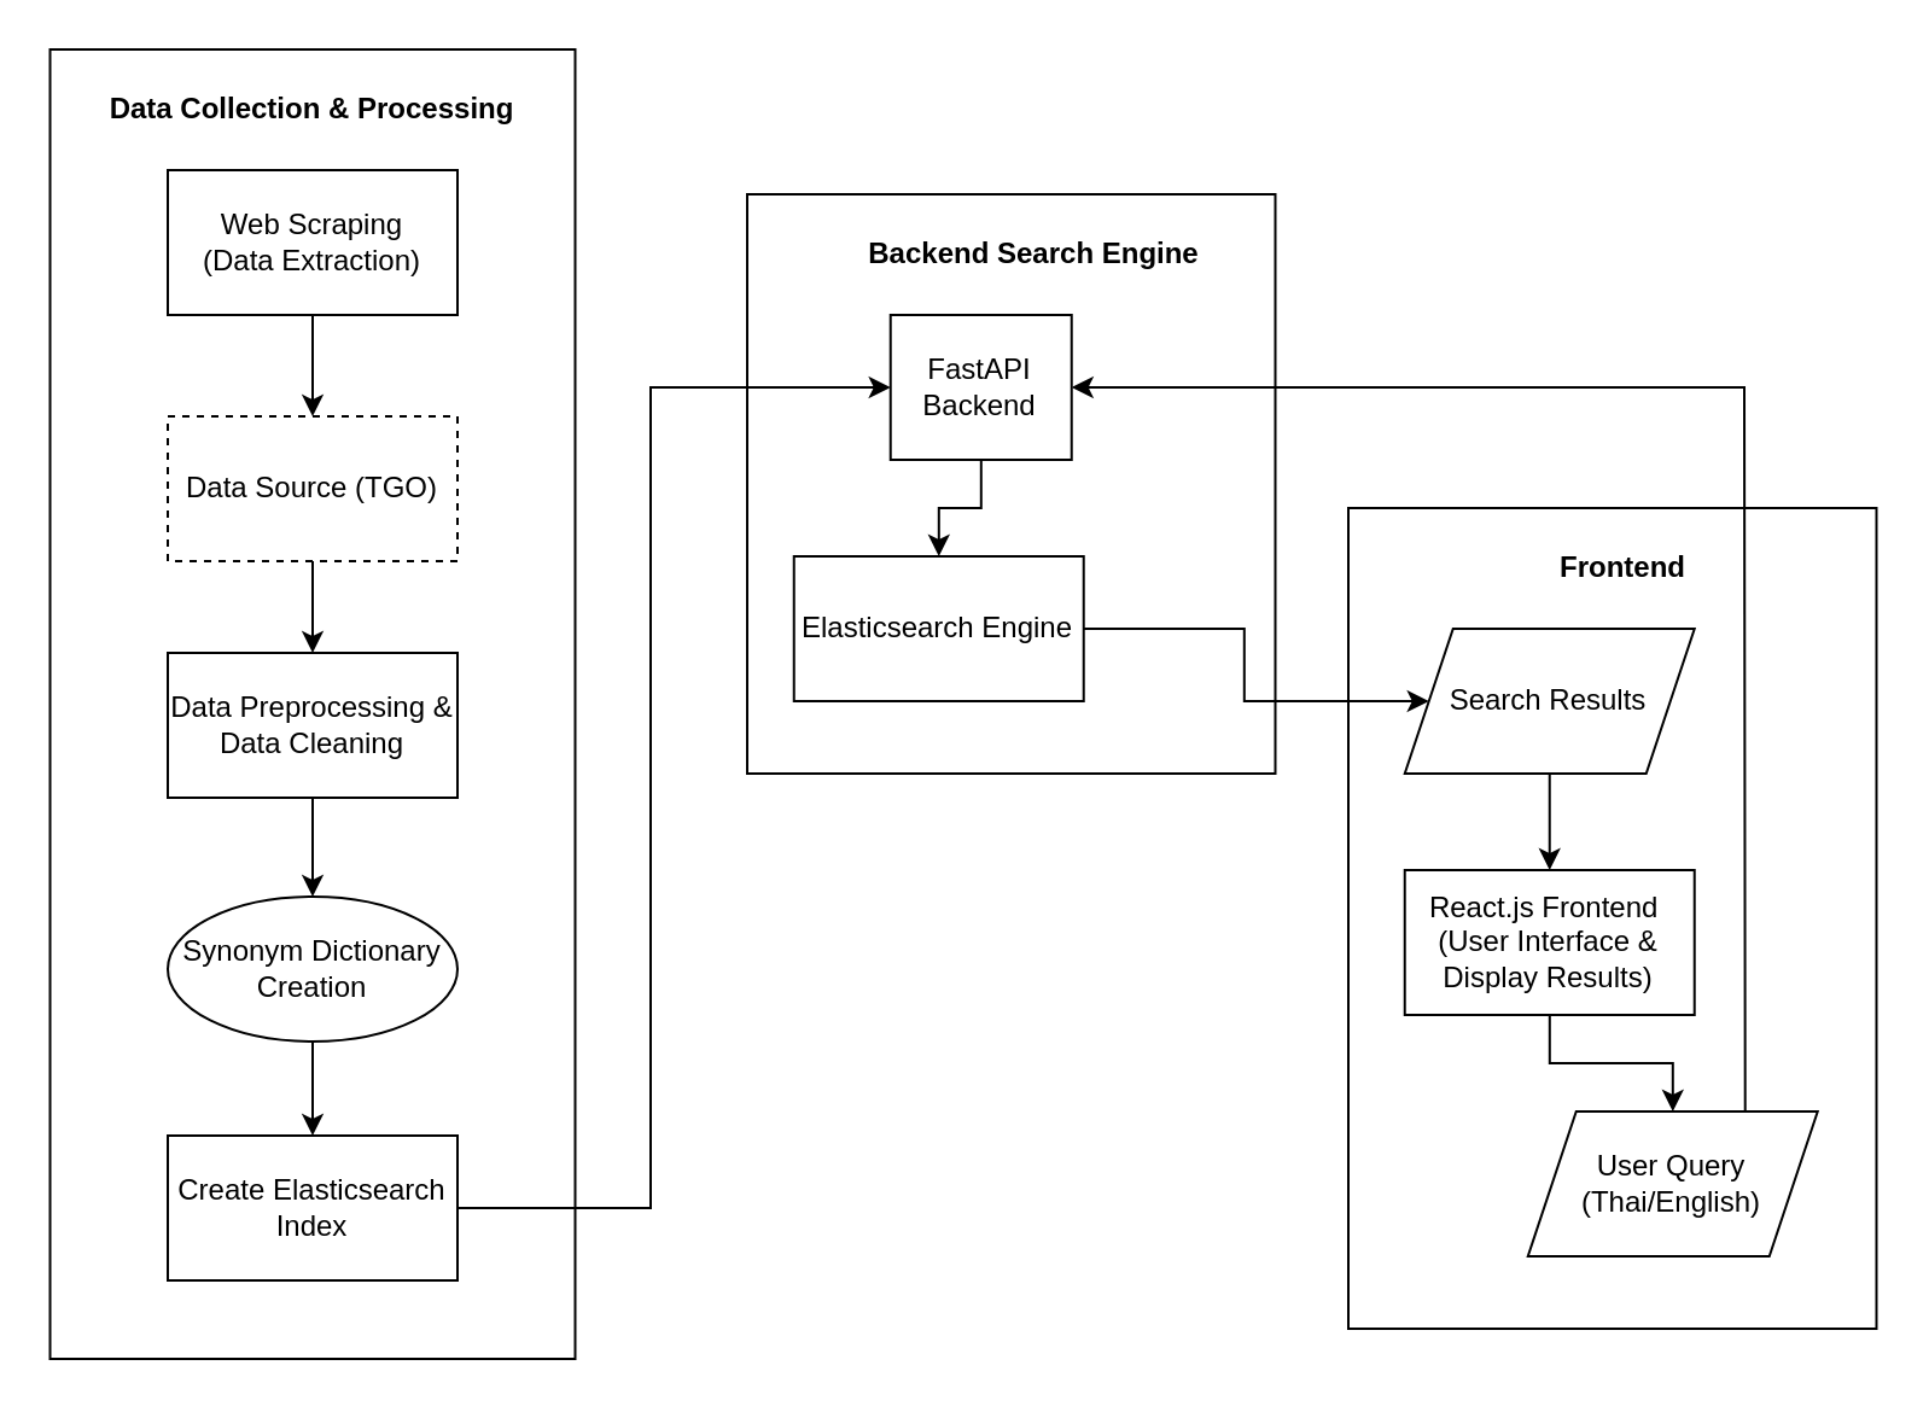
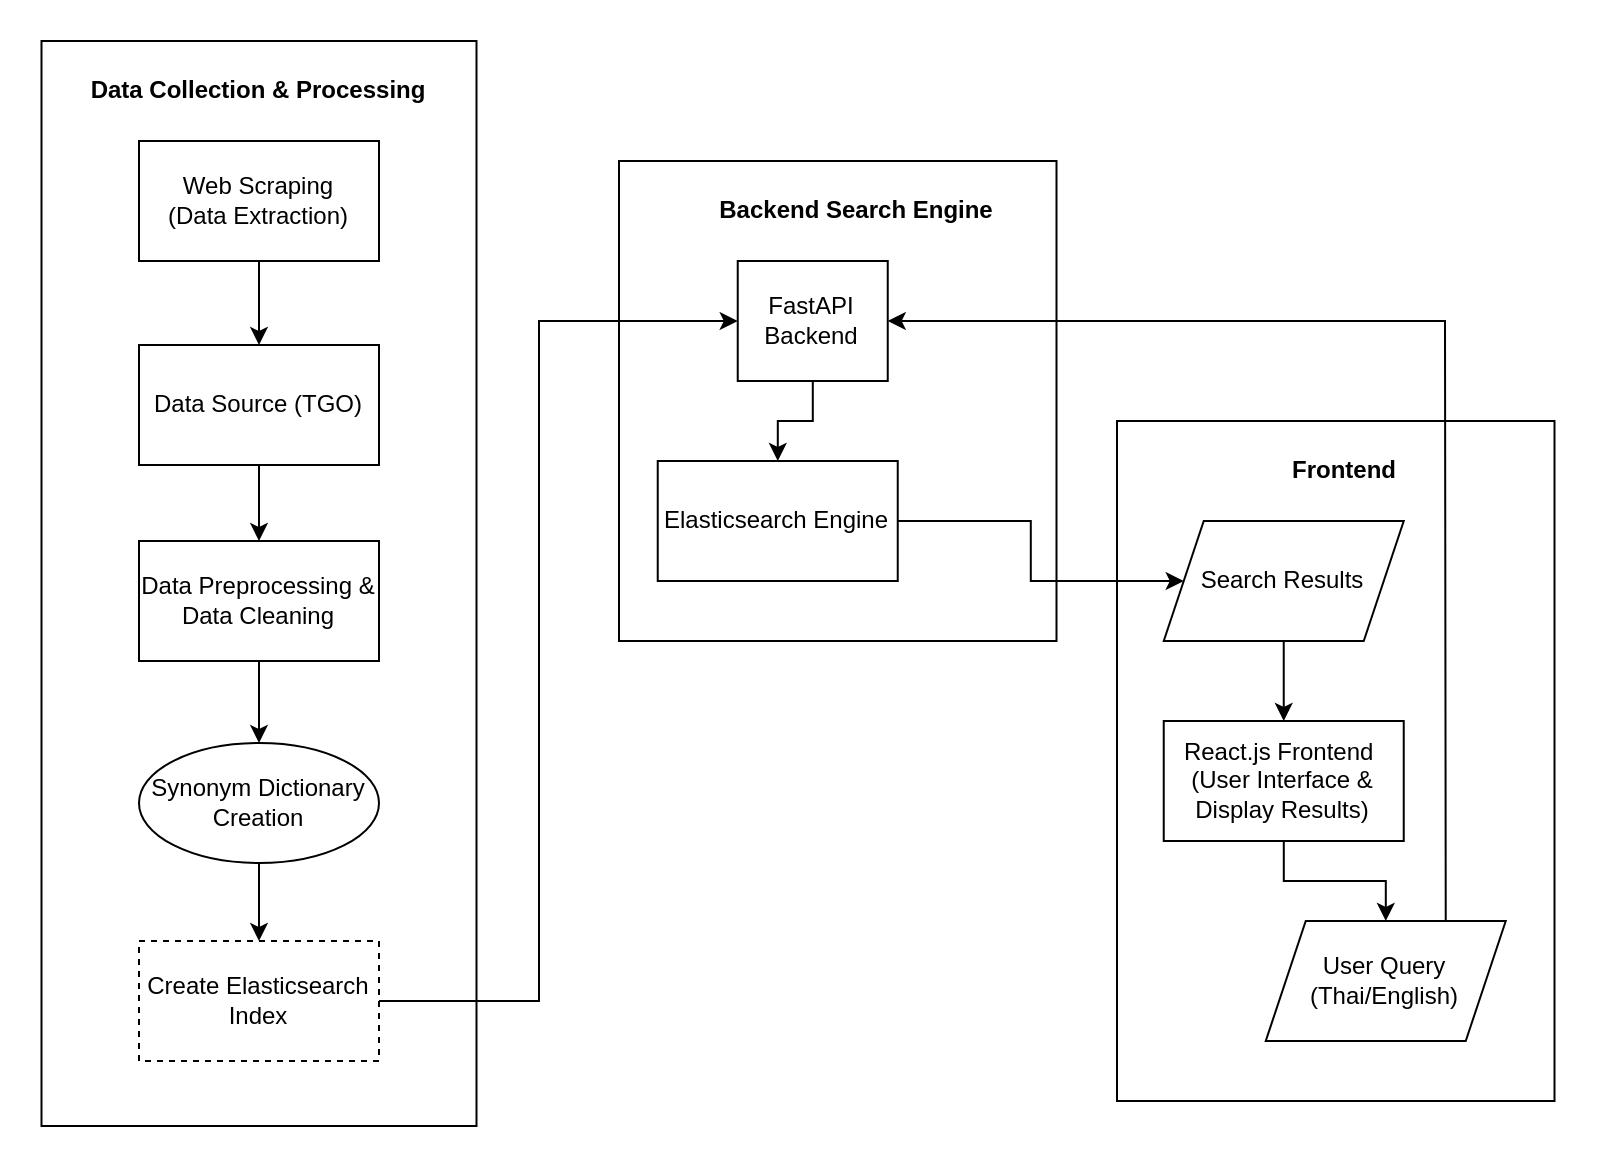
  <mxCell id="0" />
  <mxCell id="1" parent="0" />
  <mxCell id="2" value="" style="rounded=0;whiteSpace=wrap;html=1;movable=1;resizable=1;rotatable=1;deletable=1;editable=1;locked=0;connectable=1;" vertex="1" parent="1"><mxGeometry x="558" y="210" width="218.75" height="340" as="geometry" /></mxCell>
  <mxCell id="3" value="" style="group" vertex="1" connectable="0" parent="1"><mxGeometry x="20.25" y="20" width="217.5" height="542.5" as="geometry" /></mxCell>
  <mxCell id="4" value="" style="rounded=0;whiteSpace=wrap;html=1;movable=1;resizable=1;rotatable=1;deletable=1;editable=1;locked=0;connectable=1;" vertex="1" parent="3"><mxGeometry width="217.5" height="542.5" as="geometry" /></mxCell>
  <mxCell id="5" value="" style="edgeStyle=orthogonalEdgeStyle;rounded=0;orthogonalLoop=1;jettySize=auto;html=1;" edge="1" parent="3" source="6" target="8"><mxGeometry relative="1" as="geometry" /></mxCell>
  <mxCell id="6" value="Data Preprocessing &amp;amp; Data Cleaning" style="rounded=0;whiteSpace=wrap;html=1;" vertex="1" parent="3"><mxGeometry x="48.75" y="250" width="120" height="60" as="geometry" /></mxCell>
  <mxCell id="7" value="" style="edgeStyle=orthogonalEdgeStyle;rounded=0;orthogonalLoop=1;jettySize=auto;html=1;" edge="1" parent="3" source="8" target="9"><mxGeometry relative="1" as="geometry" /></mxCell>
  <mxCell id="8" value="Synonym Dictionary Creation" style="ellipse;whiteSpace=wrap;html=1;" vertex="1" parent="3"><mxGeometry x="48.75" y="351" width="120" height="60" as="geometry" /></mxCell>
- <mxCell id="9" value="Create Elasticsearch Index" style="rounded=0;whiteSpace=wrap;html=1;" vertex="1" parent="3"><mxGeometry x="48.75" y="450" width="120" height="60" as="geometry" /></mxCell>
+ <mxCell id="9" value="Create Elasticsearch Index" style="rounded=0;whiteSpace=wrap;html=1;dashed=1;" vertex="1" parent="3"><mxGeometry x="48.75" y="450" width="120" height="60" as="geometry" /></mxCell>
  <mxCell id="10" value="" style="edgeStyle=orthogonalEdgeStyle;rounded=0;orthogonalLoop=1;jettySize=auto;html=1;" edge="1" parent="3" source="11" target="6"><mxGeometry relative="1" as="geometry" /></mxCell>
- <mxCell id="11" value="Data Source (TGO)" style="rounded=0;whiteSpace=wrap;html=1;dashed=1;" vertex="1" parent="3"><mxGeometry x="48.75" y="152" width="120" height="60" as="geometry" /></mxCell>
+ <mxCell id="11" value="Data Source (TGO)" style="rounded=0;whiteSpace=wrap;html=1;" vertex="1" parent="3"><mxGeometry x="48.75" y="152" width="120" height="60" as="geometry" /></mxCell>
  <mxCell id="12" value="" style="edgeStyle=orthogonalEdgeStyle;rounded=0;orthogonalLoop=1;jettySize=auto;html=1;" edge="1" parent="3" source="13" target="11"><mxGeometry relative="1" as="geometry" /></mxCell>
  <mxCell id="13" value="Web Scraping&lt;br&gt;(Data Extraction)" style="rounded=0;whiteSpace=wrap;html=1;" vertex="1" parent="3"><mxGeometry x="48.75" y="50" width="120" height="60" as="geometry" /></mxCell>
  <mxCell id="14" value="&lt;b&gt;Data Collection &amp;amp; Processing&lt;/b&gt;" style="text;html=1;align=center;verticalAlign=middle;whiteSpace=wrap;rounded=0;" vertex="1" parent="3"><mxGeometry x="23.75" y="10" width="170" height="30" as="geometry" /></mxCell>
  <mxCell id="15" value="" style="group" vertex="1" connectable="0" parent="1"><mxGeometry x="309" y="80" width="218.75" height="240" as="geometry" /></mxCell>
  <mxCell id="16" value="" style="rounded=0;whiteSpace=wrap;html=1;" vertex="1" parent="15"><mxGeometry width="218.75" height="240" as="geometry" /></mxCell>
  <mxCell id="17" value="" style="edgeStyle=orthogonalEdgeStyle;rounded=0;orthogonalLoop=1;jettySize=auto;html=1;" edge="1" parent="15" source="18" target="19"><mxGeometry relative="1" as="geometry" /></mxCell>
  <mxCell id="18" value="FastAPI Backend" style="rounded=0;whiteSpace=wrap;html=1;" vertex="1" parent="15"><mxGeometry x="59.37" y="50" width="75" height="60" as="geometry" /></mxCell>
  <mxCell id="19" value="Elasticsearch Engine" style="rounded=0;whiteSpace=wrap;html=1;" vertex="1" parent="15"><mxGeometry x="19.37" y="150" width="120" height="60" as="geometry" /></mxCell>
  <mxCell id="20" value="Backend Search Engine" style="text;html=1;align=center;verticalAlign=middle;whiteSpace=wrap;rounded=0;fontStyle=1" vertex="1" parent="15"><mxGeometry x="44.37" y="10" width="150" height="30" as="geometry" /></mxCell>
  <mxCell id="21" value="" style="edgeStyle=orthogonalEdgeStyle;rounded=0;orthogonalLoop=1;jettySize=auto;html=1;" edge="1" parent="1" source="19" target="27"><mxGeometry relative="1" as="geometry" /></mxCell>
  <mxCell id="22" value="" style="endArrow=classic;html=1;rounded=0;exitX=0.75;exitY=0;exitDx=0;exitDy=0;entryX=1;entryY=0.5;entryDx=0;entryDy=0;" edge="1" parent="1" target="18"><mxGeometry width="50" height="50" relative="1" as="geometry"><mxPoint x="722.37" y="460" as="sourcePoint" /><mxPoint x="488.37" y="160" as="targetPoint" /><Array as="points"><mxPoint x="722" y="160" /></Array></mxGeometry></mxCell>
  <mxCell id="23" value="" style="endArrow=classic;html=1;rounded=0;exitX=1;exitY=0.5;exitDx=0;exitDy=0;entryX=0;entryY=0.5;entryDx=0;entryDy=0;" edge="1" parent="1" source="9" target="18"><mxGeometry width="50" height="50" relative="1" as="geometry"><mxPoint x="589" y="430" as="sourcePoint" /><mxPoint x="329" y="500" as="targetPoint" /><Array as="points"><mxPoint x="269" y="500" /><mxPoint x="269" y="160" /></Array></mxGeometry></mxCell>
  <mxCell id="24" value="" style="edgeStyle=orthogonalEdgeStyle;rounded=0;orthogonalLoop=1;jettySize=auto;html=1;" edge="1" parent="1" source="25" target="28"><mxGeometry relative="1" as="geometry" /></mxCell>
  <mxCell id="25" value="React.js Frontend&amp;nbsp;&lt;br&gt;(User Interface &amp;amp; Display Results)" style="rounded=0;whiteSpace=wrap;html=1;" vertex="1" parent="1"><mxGeometry x="581.37" y="360" width="120" height="60" as="geometry" /></mxCell>
  <mxCell id="26" value="" style="edgeStyle=orthogonalEdgeStyle;rounded=0;orthogonalLoop=1;jettySize=auto;html=1;" edge="1" parent="1" source="27" target="25"><mxGeometry relative="1" as="geometry" /></mxCell>
  <mxCell id="27" value="Search Results" style="shape=parallelogram;perimeter=parallelogramPerimeter;whiteSpace=wrap;html=1;fixedSize=1;" vertex="1" parent="1"><mxGeometry x="581.37" y="260" width="120" height="60" as="geometry" /></mxCell>
  <mxCell id="28" value="User Query&lt;br&gt;(Thai/English)" style="shape=parallelogram;perimeter=parallelogramPerimeter;whiteSpace=wrap;html=1;fixedSize=1;" vertex="1" parent="1"><mxGeometry x="632.37" y="460" width="120" height="60" as="geometry" /></mxCell>
  <mxCell id="29" value="&lt;b&gt;Frontend&lt;/b&gt;" style="text;html=1;align=center;verticalAlign=middle;whiteSpace=wrap;rounded=0;" vertex="1" parent="1"><mxGeometry x="642.37" y="220" width="60" height="30" as="geometry" /></mxCell>
